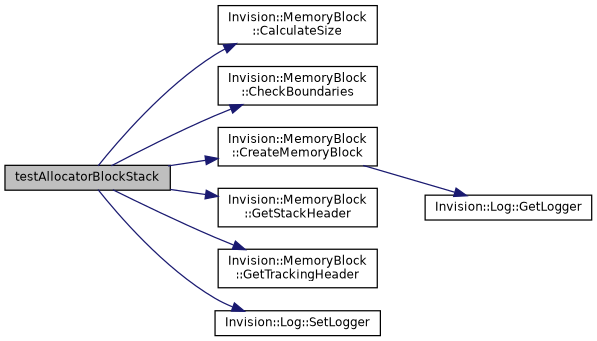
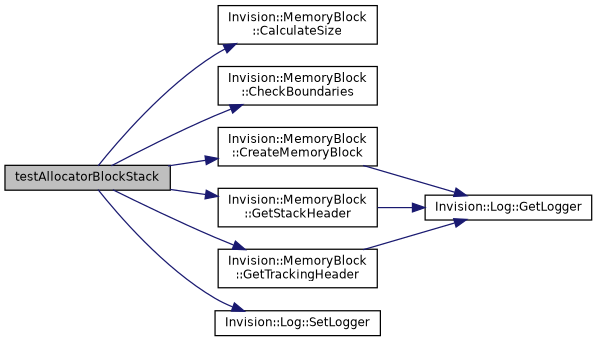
  digraph {
    rankdir=LR
    node [color=black fillcolor=white fontname=Helvetica fontsize=10 shape=record style=filled]
    edge [color=midnightblue fontname=Helvetica fontsize=10 labelfontname=Helvetica labelfontsize=10 style=solid]
    n1 [fillcolor=grey75 fontcolor=black height=0.2 label=testAllocatorBlockStack width=0.4]
    n2 [height=0.2 label="Invision::MemoryBlock\l::CalculateSize" width=0.4]
    n3 [height=0.2 label="Invision::MemoryBlock\l::CheckBoundaries" width=0.4]
    n4 [height=0.2 label="Invision::MemoryBlock\l::CreateMemoryBlock" width=0.4]
    n5 [height=0.2 label="Invision::MemoryBlock\l::GetStackHeader" width=0.4]
    n6 [height=0.2 label="Invision::MemoryBlock\l::GetTrackingHeader" width=0.4]
    n7 [height=0.2 label="Invision::Log::SetLogger" width=0.4]
    n8 [height=0.2 label="Invision::Log::GetLogger" width=0.4]
    n1 -> n2
    n1 -> n3
    n1 -> n4
    n1 -> n5
    n1 -> n6
    n1 -> n7
    n4 -> n8
+   n5 -> n8
+   n6 -> n8
  }
